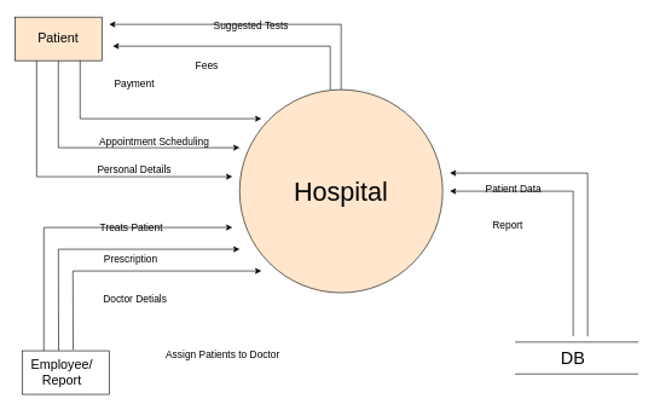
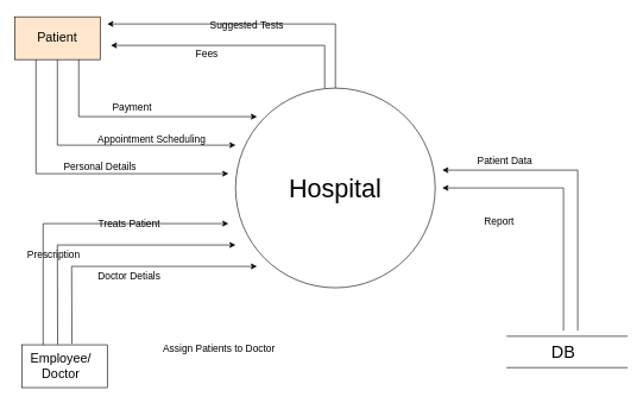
  <mxCell id="0" />
  <mxCell id="1" parent="0" />
- <mxCell id="2" value="&lt;font style=&quot;font-size: 36px;&quot;&gt;Hospital&lt;/font&gt;" style="ellipse;whiteSpace=wrap;html=1;aspect=fixed;fillColor=#ffe6cc;" parent="1" vertex="1"><mxGeometry x="330" y="123" width="280" height="280" as="geometry" /></mxCell>
+ <mxCell id="2" value="&lt;font style=&quot;font-size: 36px;&quot;&gt;Hospital&lt;/font&gt;" style="ellipse;whiteSpace=wrap;html=1;aspect=fixed;" parent="1" vertex="1"><mxGeometry x="330" y="123" width="280" height="280" as="geometry" /></mxCell>
  <mxCell id="3" value="&lt;font style=&quot;font-size: 18px;&quot;&gt;Patient&lt;/font&gt;" style="rounded=0;whiteSpace=wrap;html=1;fillColor=#ffe6cc;" parent="1" vertex="1"><mxGeometry x="20" y="23" width="120" height="60" as="geometry" /></mxCell>
  <mxCell id="4" value="" style="endArrow=classic;html=1;rounded=0;exitX=0.5;exitY=1;exitDx=0;exitDy=0;" parent="1" source="3" edge="1"><mxGeometry width="50" height="50" relative="1" as="geometry"><mxPoint x="430" y="293" as="sourcePoint" /><mxPoint x="330" y="203" as="targetPoint" /><Array as="points"><mxPoint x="80" y="203" /></Array></mxGeometry></mxCell>
  <mxCell id="5" value="&lt;font style=&quot;font-size: 14px;&quot;&gt;Appointment Scheduling&lt;/font&gt;" style="text;html=1;align=center;verticalAlign=middle;whiteSpace=wrap;rounded=0;" parent="1" vertex="1"><mxGeometry x="127.5" y="180" width="169" height="30" as="geometry" /></mxCell>
  <mxCell id="6" value="" style="endArrow=classic;html=1;rounded=0;exitX=0.25;exitY=1;exitDx=0;exitDy=0;" parent="1" source="3" edge="1"><mxGeometry width="50" height="50" relative="1" as="geometry"><mxPoint x="430" y="293" as="sourcePoint" /><mxPoint x="320" y="243" as="targetPoint" /><Array as="points"><mxPoint x="50" y="243" /></Array></mxGeometry></mxCell>
- <mxCell id="7" value="&lt;font style=&quot;font-size: 14px;&quot;&gt;Personal Details&lt;/font&gt;" style="text;html=1;align=center;verticalAlign=middle;whiteSpace=wrap;rounded=0;" parent="1" vertex="1"><mxGeometry x="100" y="218" width="170" height="30" as="geometry" /></mxCell>
+ <mxCell id="7" value="&lt;font style=&quot;font-size: 14px;&quot;&gt;Personal Details&lt;/font&gt;" style="text;html=1;align=center;verticalAlign=middle;whiteSpace=wrap;rounded=0;" parent="1" vertex="1"><mxGeometry x="55" y="218" width="170" height="30" as="geometry" /></mxCell>
  <mxCell id="8" value="" style="shape=link;html=1;rounded=0;width=44;" parent="1" edge="1"><mxGeometry width="100" relative="1" as="geometry"><mxPoint x="710" y="493" as="sourcePoint" /><mxPoint x="880" y="493" as="targetPoint" /><Array as="points" /></mxGeometry></mxCell>
  <mxCell id="9" value="&lt;font style=&quot;font-size: 24px;&quot;&gt;DB&lt;/font&gt;" style="text;html=1;align=center;verticalAlign=middle;whiteSpace=wrap;rounded=0;" parent="1" vertex="1"><mxGeometry x="760" y="473" width="60" height="40" as="geometry" /></mxCell>
  <mxCell id="10" value="" style="endArrow=classic;html=1;rounded=0;" parent="1" edge="1"><mxGeometry width="50" height="50" relative="1" as="geometry"><mxPoint x="810" y="463" as="sourcePoint" /><mxPoint x="620" y="238" as="targetPoint" /><Array as="points"><mxPoint x="810" y="238" /></Array></mxGeometry></mxCell>
- <mxCell id="11" value="&lt;font style=&quot;font-size: 14px;&quot;&gt;&lt;font style=&quot;&quot;&gt;Patient&lt;/font&gt;&lt;font style=&quot;&quot;&gt; &lt;/font&gt;&lt;font style=&quot;&quot;&gt;Data&lt;/font&gt;&lt;/font&gt;" style="text;html=1;align=center;verticalAlign=middle;whiteSpace=wrap;rounded=0;" parent="1" vertex="1"><mxGeometry x="638" y="245" width="140" height="30" as="geometry" /></mxCell>
+ <mxCell id="11" value="&lt;font style=&quot;font-size: 14px;&quot;&gt;&lt;font style=&quot;&quot;&gt;Patient&lt;/font&gt;&lt;font style=&quot;&quot;&gt; &lt;/font&gt;&lt;font style=&quot;&quot;&gt;Data&lt;/font&gt;&lt;/font&gt;" style="text;html=1;align=center;verticalAlign=middle;whiteSpace=wrap;rounded=0;" parent="1" vertex="1"><mxGeometry x="638" y="210" width="140" height="30" as="geometry" /></mxCell>
  <mxCell id="12" value="" style="endArrow=classic;html=1;rounded=0;exitX=0.75;exitY=1;exitDx=0;exitDy=0;" parent="1" source="3" edge="1"><mxGeometry width="50" height="50" relative="1" as="geometry"><mxPoint x="430" y="283" as="sourcePoint" /><mxPoint x="360" y="163" as="targetPoint" /><Array as="points"><mxPoint x="110" y="163" /></Array></mxGeometry></mxCell>
- <mxCell id="13" value="&lt;font style=&quot;font-size: 14px;&quot;&gt;Payment&lt;/font&gt;" style="text;html=1;align=center;verticalAlign=middle;whiteSpace=wrap;rounded=0;" parent="1" vertex="1"><mxGeometry x="155" y="100" width="60" height="30" as="geometry" /></mxCell>
+ <mxCell id="13" value="&lt;font style=&quot;font-size: 14px;&quot;&gt;Payment&lt;/font&gt;" style="text;html=1;align=center;verticalAlign=middle;whiteSpace=wrap;rounded=0;" parent="1" vertex="1"><mxGeometry x="155" y="135" width="60" height="30" as="geometry" /></mxCell>
  <mxCell id="14" value="" style="rounded=0;whiteSpace=wrap;html=1;" parent="1" vertex="1"><mxGeometry x="30" y="483" width="120" height="60" as="geometry" /></mxCell>
- <mxCell id="15" value="&lt;font style=&quot;font-size: 18px;&quot;&gt;Employee/&lt;br&gt;Report&lt;/font&gt;" style="text;html=1;align=center;verticalAlign=middle;whiteSpace=wrap;rounded=0;" parent="1" vertex="1"><mxGeometry x="20" y="498" width="130" height="30" as="geometry" /></mxCell>
+ <mxCell id="15" value="&lt;font style=&quot;font-size: 18px;&quot;&gt;Employee/&lt;br&gt;Doctor&lt;/font&gt;" style="text;html=1;align=center;verticalAlign=middle;whiteSpace=wrap;rounded=0;" parent="1" vertex="1"><mxGeometry x="20" y="498" width="130" height="30" as="geometry" /></mxCell>
  <mxCell id="16" value="" style="endArrow=classic;html=1;rounded=0;exitX=0.25;exitY=0;exitDx=0;exitDy=0;" parent="1" source="14" edge="1"><mxGeometry width="50" height="50" relative="1" as="geometry"><mxPoint x="430" y="333" as="sourcePoint" /><mxPoint x="320" y="313" as="targetPoint" /><Array as="points"><mxPoint x="60" y="313" /></Array></mxGeometry></mxCell>
- <mxCell id="17" value="&lt;font style=&quot;font-size: 14px;&quot;&gt;Prescription&lt;/font&gt;" style="text;html=1;align=center;verticalAlign=middle;whiteSpace=wrap;rounded=0;" parent="1" vertex="1"><mxGeometry x="150" y="341" width="60" height="30" as="geometry" /></mxCell>
+ <mxCell id="17" value="&lt;font style=&quot;font-size: 14px;&quot;&gt;Prescription&lt;/font&gt;" style="text;html=1;align=center;verticalAlign=middle;whiteSpace=wrap;rounded=0;" parent="1" vertex="1"><mxGeometry x="45" y="341" width="60" height="30" as="geometry" /></mxCell>
  <mxCell id="18" value="" style="endArrow=classic;html=1;rounded=0;exitX=0.42;exitY=-0.007;exitDx=0;exitDy=0;exitPerimeter=0;" parent="1" source="14" edge="1"><mxGeometry width="50" height="50" relative="1" as="geometry"><mxPoint x="430" y="333" as="sourcePoint" /><mxPoint x="330" y="343" as="targetPoint" /><Array as="points"><mxPoint x="80" y="343" /></Array></mxGeometry></mxCell>
  <mxCell id="19" value="&lt;span style=&quot;font-size: 14px;&quot;&gt;Treats Patient&lt;/span&gt;" style="text;html=1;align=center;verticalAlign=middle;whiteSpace=wrap;rounded=0;" parent="1" vertex="1"><mxGeometry x="126" y="299" width="110" height="30" as="geometry" /></mxCell>
  <mxCell id="20" value="" style="endArrow=classic;html=1;rounded=0;exitX=0.587;exitY=-0.02;exitDx=0;exitDy=0;exitPerimeter=0;" parent="1" source="14" edge="1"><mxGeometry width="50" height="50" relative="1" as="geometry"><mxPoint x="430" y="333" as="sourcePoint" /><mxPoint x="360" y="373" as="targetPoint" /><Array as="points"><mxPoint x="100" y="373" /></Array></mxGeometry></mxCell>
- <mxCell id="21" value="&lt;font style=&quot;font-size: 14px;&quot;&gt;Doctor Detials&lt;/font&gt;" style="text;html=1;align=center;verticalAlign=middle;whiteSpace=wrap;rounded=0;" parent="1" vertex="1"><mxGeometry x="131" y="396" width="110" height="30" as="geometry" /></mxCell>
+ <mxCell id="21" value="&lt;font style=&quot;font-size: 14px;&quot;&gt;Doctor Detials&lt;/font&gt;" style="text;html=1;align=center;verticalAlign=middle;whiteSpace=wrap;rounded=0;" parent="1" vertex="1"><mxGeometry x="126" y="371" width="110" height="30" as="geometry" /></mxCell>
  <mxCell id="22" value="" style="endArrow=classic;html=1;rounded=0;exitX=0.5;exitY=0;exitDx=0;exitDy=0;" parent="1" source="2" edge="1"><mxGeometry width="50" height="50" relative="1" as="geometry"><mxPoint x="470" y="113" as="sourcePoint" /><mxPoint x="150" y="33" as="targetPoint" /><Array as="points"><mxPoint x="470" y="33" /></Array></mxGeometry></mxCell>
  <mxCell id="23" value="&lt;font style=&quot;font-size: 14px;&quot;&gt;Suggested Tests&lt;/font&gt;" style="text;html=1;align=center;verticalAlign=middle;whiteSpace=wrap;rounded=0;" parent="1" vertex="1"><mxGeometry x="286" y="20" width="120" height="30" as="geometry" /></mxCell>
  <mxCell id="24" value="" style="endArrow=classic;html=1;rounded=0;" parent="1" edge="1"><mxGeometry width="50" height="50" relative="1" as="geometry"><mxPoint x="455" y="123" as="sourcePoint" /><mxPoint x="155" y="63" as="targetPoint" /><Array as="points"><mxPoint x="455" y="63" /></Array></mxGeometry></mxCell>
- <mxCell id="25" value="&lt;font style=&quot;font-size: 14px;&quot;&gt;Fees&lt;/font&gt;" style="text;html=1;align=center;verticalAlign=middle;whiteSpace=wrap;rounded=0;" parent="1" vertex="1"><mxGeometry x="255" y="75" width="60" height="30" as="geometry" /></mxCell>
+ <mxCell id="25" value="&lt;font style=&quot;font-size: 14px;&quot;&gt;Fees&lt;/font&gt;" style="text;html=1;align=center;verticalAlign=middle;whiteSpace=wrap;rounded=0;" parent="1" vertex="1"><mxGeometry x="260" y="60" width="60" height="30" as="geometry" /></mxCell>
  <mxCell id="26" value="&lt;font style=&quot;font-size: 14px;&quot;&gt;Assign Patients to Doctor&amp;nbsp;&lt;/font&gt;" style="text;html=1;align=center;verticalAlign=middle;whiteSpace=wrap;rounded=0;" parent="1" vertex="1"><mxGeometry x="222" y="473" width="174" height="30" as="geometry" /></mxCell>
  <mxCell id="27" value="" style="endArrow=classic;html=1;rounded=0;" parent="1" edge="1"><mxGeometry width="50" height="50" relative="1" as="geometry"><mxPoint x="790" y="463" as="sourcePoint" /><mxPoint x="620" y="263" as="targetPoint" /><Array as="points"><mxPoint x="790" y="263" /></Array></mxGeometry></mxCell>
  <mxCell id="28" value="&lt;font style=&quot;font-size: 14px;&quot;&gt;Report&lt;/font&gt;" style="text;html=1;align=center;verticalAlign=middle;whiteSpace=wrap;rounded=0;" parent="1" vertex="1"><mxGeometry x="670" y="295" width="60" height="30" as="geometry" /></mxCell>
